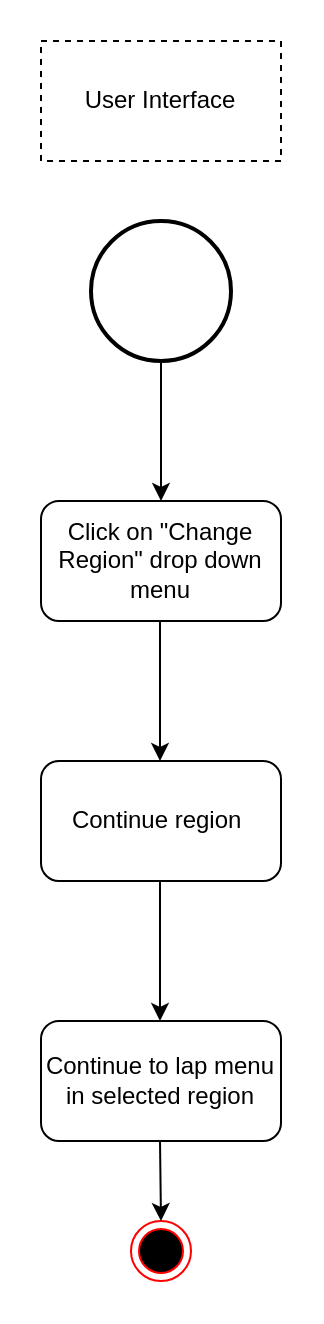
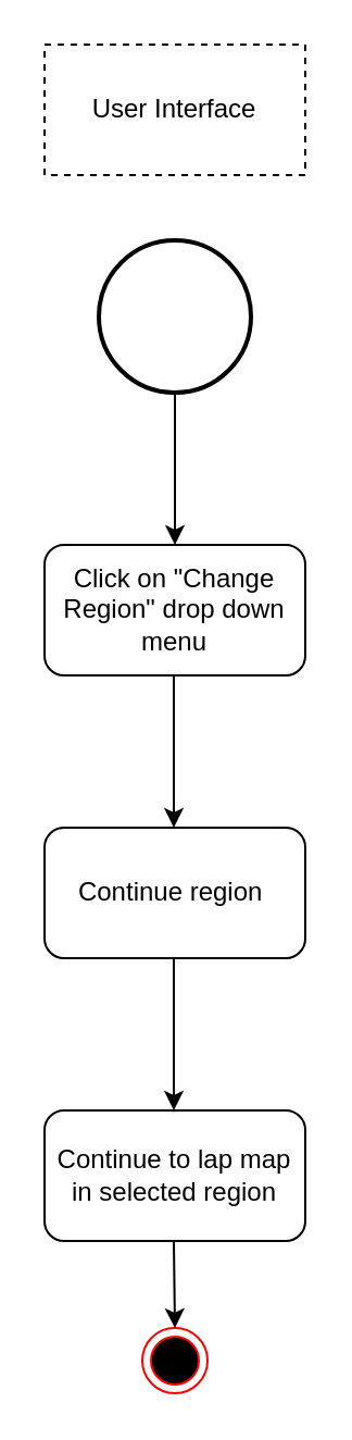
  <mxCell id="0" />
  <mxCell id="1" parent="0" />
  <mxCell id="2" value="User Interface" style="rounded=0;whiteSpace=wrap;html=1;dashed=1;" vertex="1" parent="1"><mxGeometry x="20" y="20" width="120" height="60" as="geometry" /></mxCell>
  <mxCell id="3" value="" style="strokeWidth=2;html=1;shape=mxgraph.flowchart.start_2;whiteSpace=wrap;" vertex="1" parent="1"><mxGeometry x="45" y="110" width="70" height="70" as="geometry" /></mxCell>
  <mxCell id="4" value="" style="endArrow=classic;html=1;rounded=0;exitX=0.5;exitY=1;exitDx=0;exitDy=0;exitPerimeter=0;" edge="1" parent="1" source="3"><mxGeometry width="50" height="50" relative="1" as="geometry"><mxPoint x="400" y="440" as="sourcePoint" /><mxPoint x="80" y="250" as="targetPoint" /><Array as="points" /></mxGeometry></mxCell>
  <mxCell id="5" value="Click on &quot;Change Region&quot; drop down menu" style="rounded=1;whiteSpace=wrap;html=1;" vertex="1" parent="1"><mxGeometry x="20" y="250" width="120" height="60" as="geometry" /></mxCell>
  <mxCell id="6" value="" style="endArrow=classic;html=1;rounded=0;exitX=0.5;exitY=1;exitDx=0;exitDy=0;exitPerimeter=0;" edge="1" parent="1"><mxGeometry width="50" height="50" relative="1" as="geometry"><mxPoint x="79.5" y="310" as="sourcePoint" /><mxPoint x="79.5" y="380" as="targetPoint" /><Array as="points" /></mxGeometry></mxCell>
  <mxCell id="7" value="Continue region&amp;nbsp;" style="rounded=1;whiteSpace=wrap;html=1;" vertex="1" parent="1"><mxGeometry x="20" y="380" width="120" height="60" as="geometry" /></mxCell>
  <mxCell id="8" value="" style="ellipse;html=1;shape=endState;fillColor=#000000;strokeColor=#ff0000;" vertex="1" parent="1"><mxGeometry x="65" y="610" width="30" height="30" as="geometry" /></mxCell>
  <mxCell id="9" value="" style="endArrow=classic;html=1;rounded=0;exitX=0.5;exitY=1;exitDx=0;exitDy=0;exitPerimeter=0;" edge="1" parent="1"><mxGeometry width="50" height="50" relative="1" as="geometry"><mxPoint x="79.5" y="440" as="sourcePoint" /><mxPoint x="79.5" y="510" as="targetPoint" /><Array as="points" /></mxGeometry></mxCell>
- <mxCell id="10" value="Continue to lap menu in selected region" style="rounded=1;whiteSpace=wrap;html=1;" vertex="1" parent="1"><mxGeometry x="20" y="510" width="120" height="60" as="geometry" /></mxCell>
+ <mxCell id="10" value="Continue to lap map in selected region" style="rounded=1;whiteSpace=wrap;html=1;" vertex="1" parent="1"><mxGeometry x="20" y="510" width="120" height="60" as="geometry" /></mxCell>
  <mxCell id="11" value="" style="endArrow=classic;html=1;rounded=0;exitX=0.5;exitY=1;exitDx=0;exitDy=0;exitPerimeter=0;" edge="1" parent="1"><mxGeometry width="50" height="50" relative="1" as="geometry"><mxPoint x="79.5" y="570" as="sourcePoint" /><mxPoint x="80" y="610" as="targetPoint" /><Array as="points" /></mxGeometry></mxCell>
